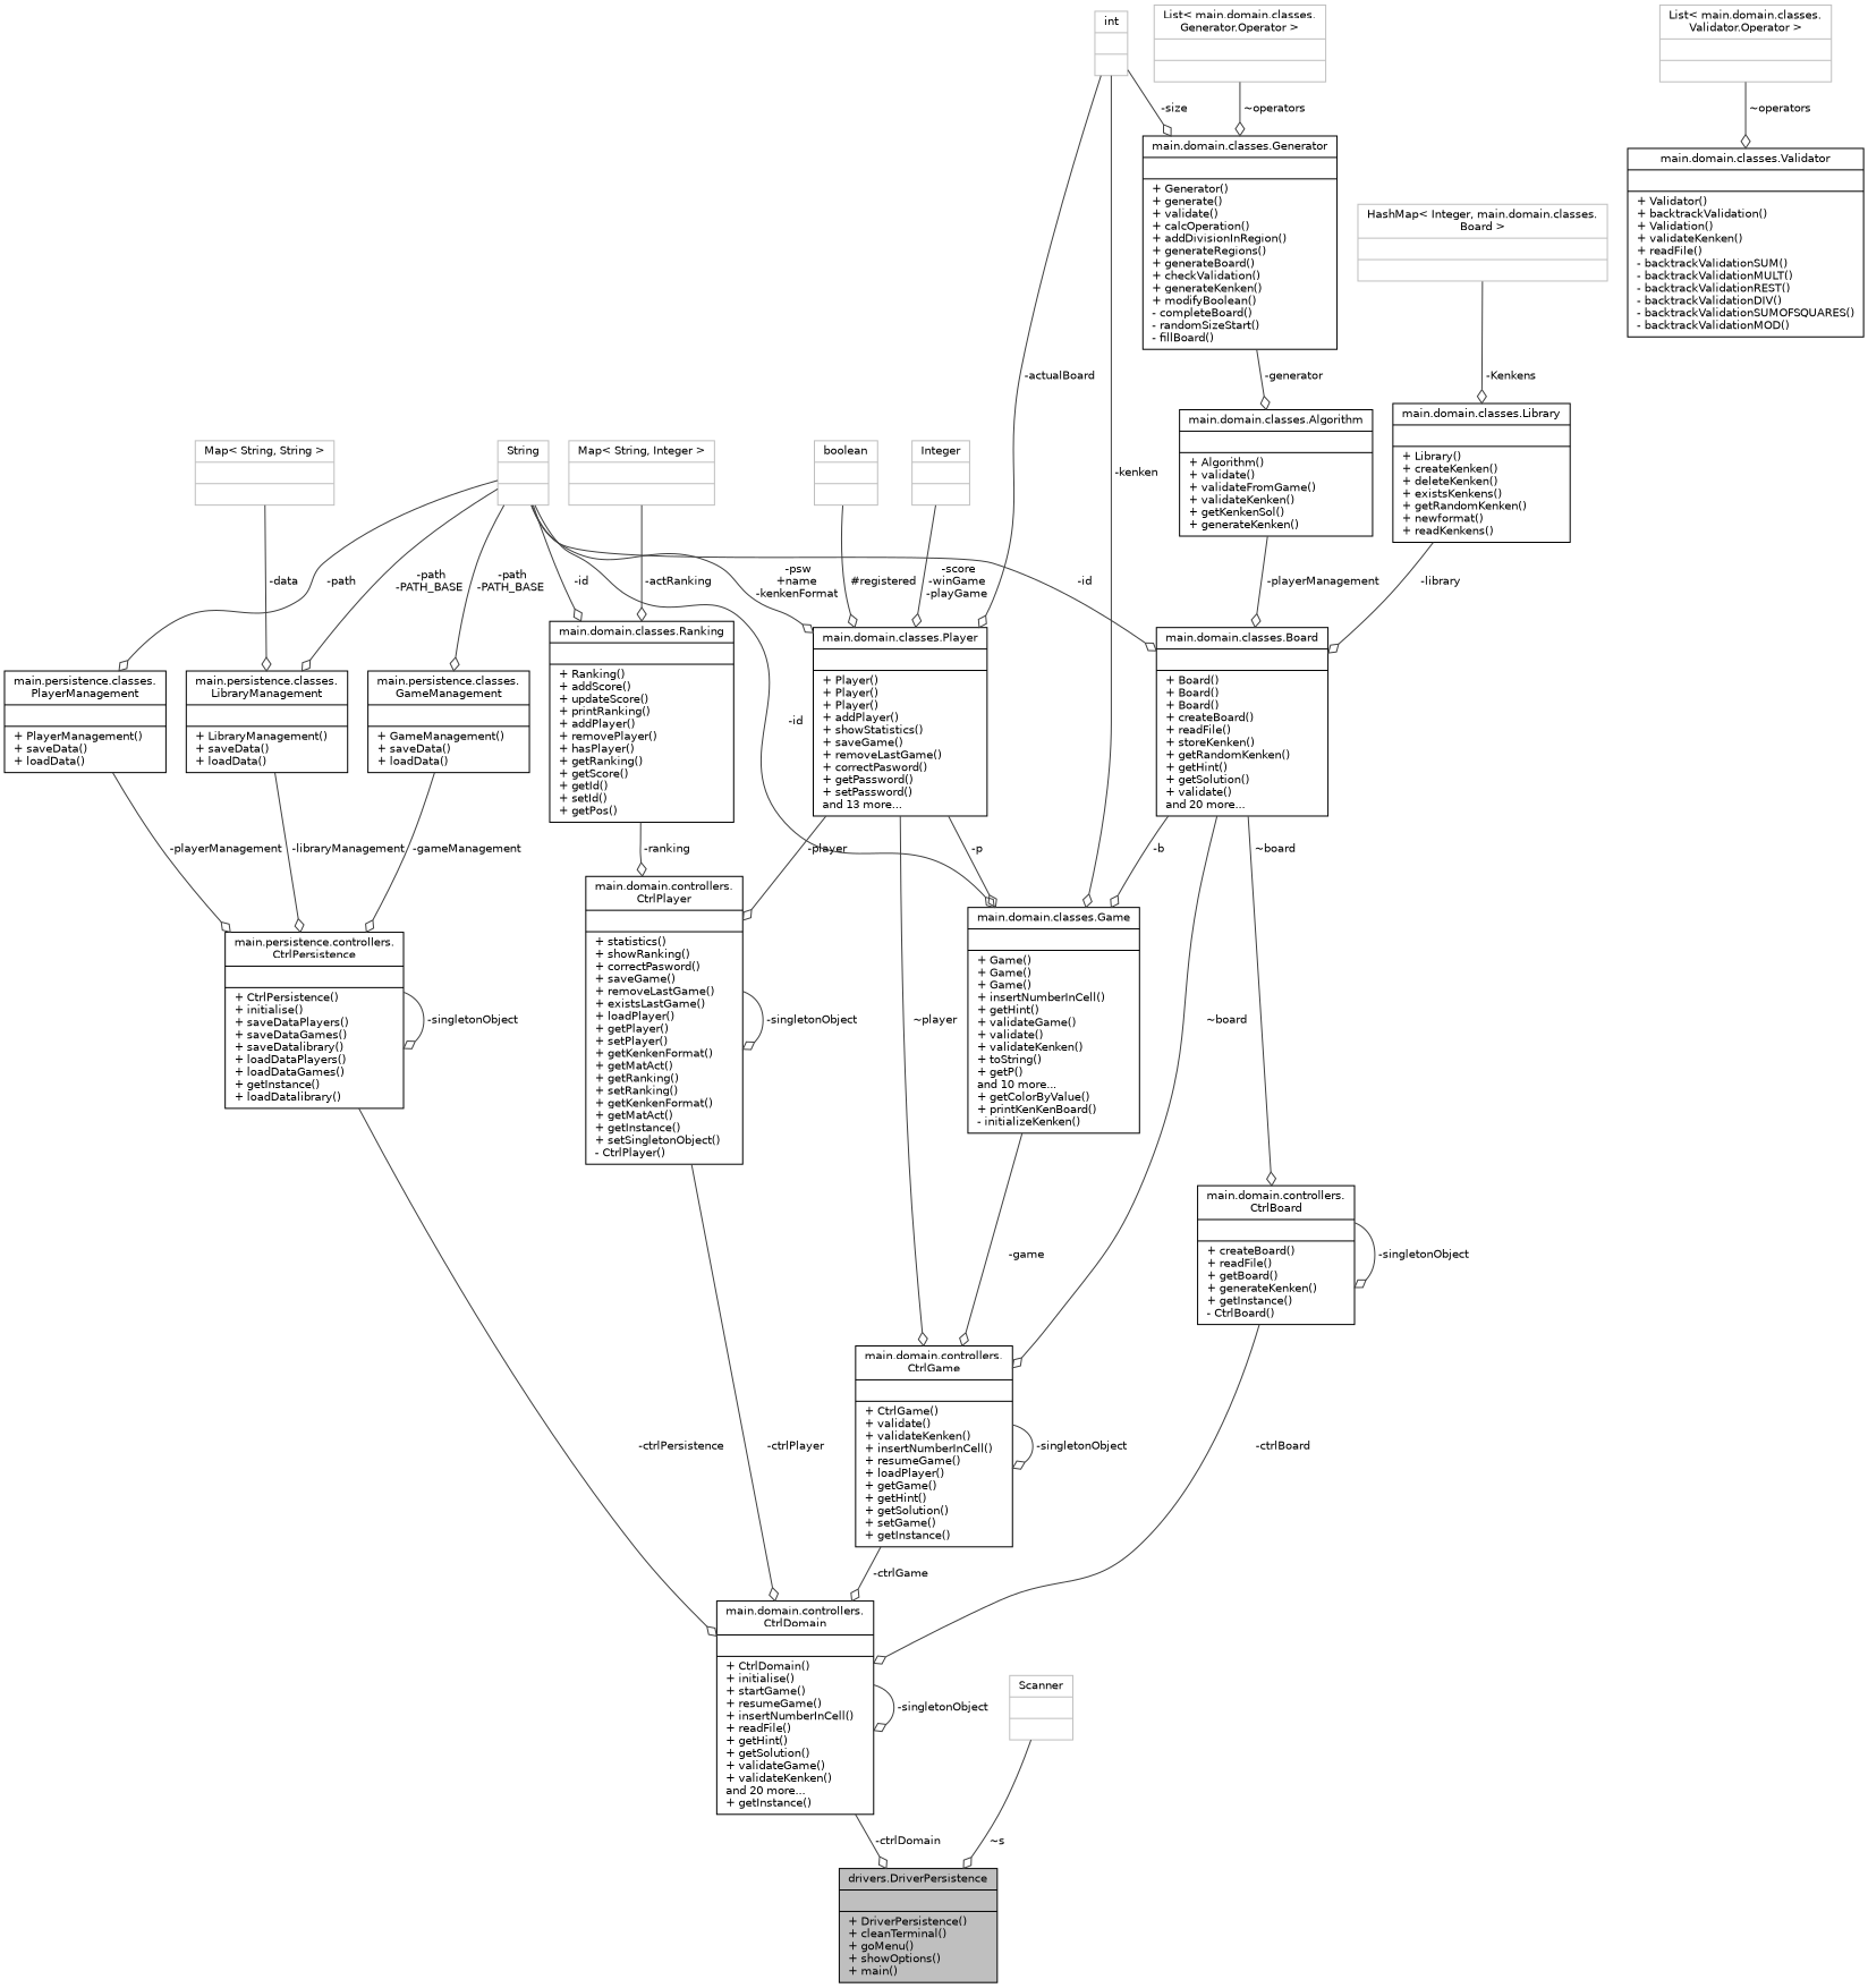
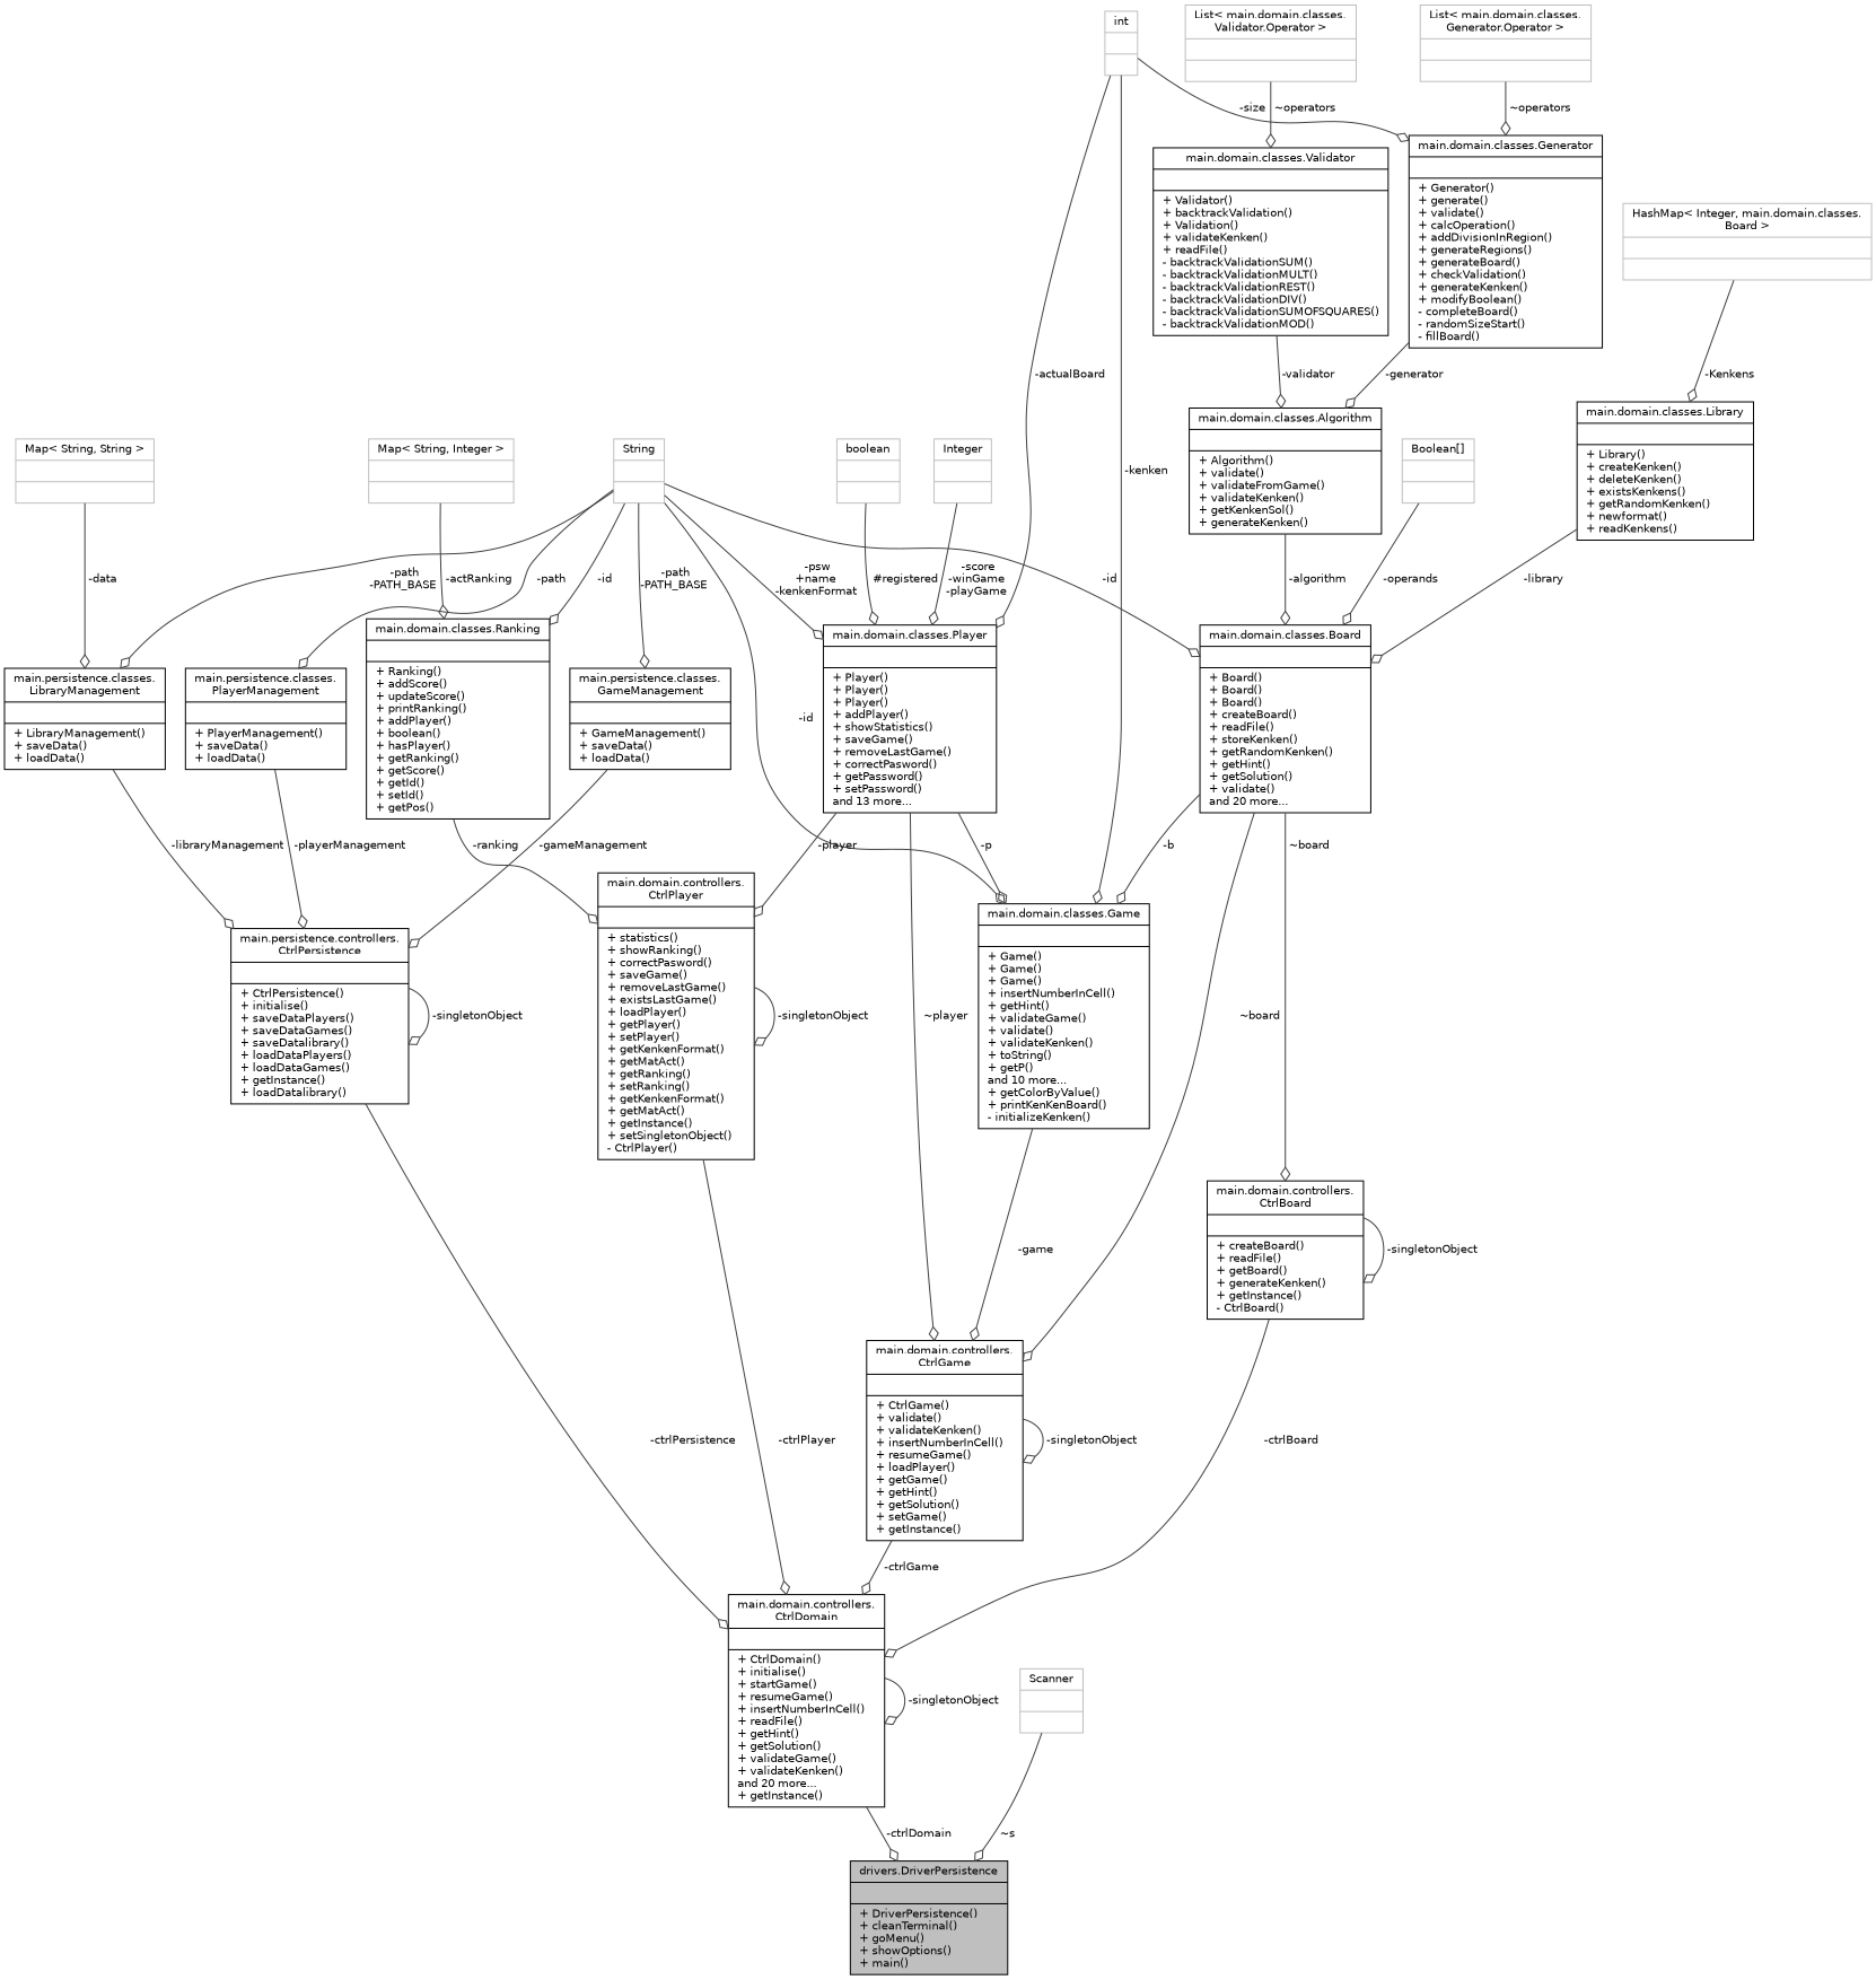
  digraph {
    node [color=black fillcolor=white fontname=Helvetica fontsize=10 shape=record style=filled]
    edge [arrowhead=odiamond color=grey25 fontname=Helvetica fontsize=10 labelfontname=Helvetica labelfontsize=10 style=solid]
    n1 [fillcolor=grey75 fontcolor=black height=0.2 label="{drivers.DriverPersistence\n||+ DriverPersistence()\l+ cleanTerminal()\l+ goMenu()\l+ showOptions()\l+ main()\l}" width=0.4]
    n2 [height=0.2 label="{main.domain.controllers.\lCtrlDomain\n||+ CtrlDomain()\l+ initialise()\l+ startGame()\l+ resumeGame()\l+ insertNumberInCell()\l+ readFile()\l+ getHint()\l+ getSolution()\l+ validateGame()\l+ validateKenken()\land 20 more...\l+ getInstance()\l}" width=0.4]
    n3 [height=0.2 label="{main.persistence.controllers.\lCtrlPersistence\n||+ CtrlPersistence()\l+ initialise()\l+ saveDataPlayers()\l+ saveDataGames()\l+ saveDatalibrary()\l+ loadDataPlayers()\l+ loadDataGames()\l+ getInstance()\l+ loadDatalibrary()\l}" width=0.4]
    n4 [height=0.2 label="{main.persistence.classes.\lPlayerManagement\n||+ PlayerManagement()\l+ saveData()\l+ loadData()\l}" width=0.4]
    n5 [color=grey75 height=0.2 label="{String\n||}" width=0.4]
    n6 [height=0.2 label="{main.persistence.classes.\lLibraryManagement\n||+ LibraryManagement()\l+ saveData()\l+ loadData()\l}" width=0.4]
    n7 [height=0.2 label="{main.persistence.classes.\lGameManagement\n||+ GameManagement()\l+ saveData()\l+ loadData()\l}" width=0.4]
    n8 [height=0.2 label="{main.domain.classes.Game\n||+ Game()\l+ Game()\l+ Game()\l+ insertNumberInCell()\l+ getHint()\l+ validateGame()\l+ validate()\l+ validateKenken()\l+ toString()\l+ getP()\land 10 more...\l+ getColorByValue()\l+ printKenKenBoard()\l- initializeKenken()\l}" width=0.4]
    n9 [height=0.2 label="{main.domain.classes.Player\n||+ Player()\l+ Player()\l+ Player()\l+ addPlayer()\l+ showStatistics()\l+ saveGame()\l+ removeLastGame()\l+ correctPasword()\l+ getPassword()\l+ setPassword()\land 13 more...\l}" width=0.4]
-   n10 [height=0.2 label="{main.domain.classes.Ranking\n||+ Ranking()\l+ addScore()\l+ updateScore()\l+ printRanking()\l+ addPlayer()\l+ removePlayer()\l+ hasPlayer()\l+ getRanking()\l+ getScore()\l+ getId()\l+ setId()\l+ getPos()\l}" width=0.4]
+   n10 [height=0.2 label="{main.domain.classes.Ranking\n||+ Ranking()\l+ addScore()\l+ updateScore()\l+ printRanking()\l+ addPlayer()\l+ boolean()\l+ hasPlayer()\l+ getRanking()\l+ getScore()\l+ getId()\l+ setId()\l+ getPos()\l}" width=0.4]
    n11 [height=0.2 label="{main.domain.classes.Board\n||+ Board()\l+ Board()\l+ Board()\l+ createBoard()\l+ readFile()\l+ storeKenken()\l+ getRandomKenken()\l+ getHint()\l+ getSolution()\l+ validate()\land 20 more...\l}" width=0.4]
    n12 [height=0.2 label="{main.domain.controllers.\lCtrlGame\n||+ CtrlGame()\l+ validate()\l+ validateKenken()\l+ insertNumberInCell()\l+ resumeGame()\l+ loadPlayer()\l+ getGame()\l+ getHint()\l+ getSolution()\l+ setGame()\l+ getInstance()\l}" width=0.4]
    n13 [height=0.2 label="{main.domain.controllers.\lCtrlPlayer\n||+ statistics()\l+ showRanking()\l+ correctPasword()\l+ saveGame()\l+ removeLastGame()\l+ existsLastGame()\l+ loadPlayer()\l+ getPlayer()\l+ setPlayer()\l+ getKenkenFormat()\l+ getMatAct()\l+ getRanking()\l+ setRanking()\l+ getKenkenFormat()\l+ getMatAct()\l+ getInstance()\l+ setSingletonObject()\l- CtrlPlayer()\l}" width=0.4]
    n14 [height=0.2 label="{main.domain.controllers.\lCtrlBoard\n||+ createBoard()\l+ readFile()\l+ getBoard()\l+ generateKenken()\l+ getInstance()\l- CtrlBoard()\l}" width=0.4]
    n15 [color=grey75 height=0.2 label="{Map\< String, String \>\n||}" width=0.4]
    n16 [color=grey75 height=0.2 label="{Integer\n||}" width=0.4]
    n17 [color=grey75 height=0.2 label="{Map\< String, Integer \>\n||}" width=0.4]
    n18 [color=grey75 height=0.2 label="{int\n||}" width=0.4]
    n19 [height=0.2 label="{main.domain.classes.Generator\n||+ Generator()\l+ generate()\l+ validate()\l+ calcOperation()\l+ addDivisionInRegion()\l+ generateRegions()\l+ generateBoard()\l+ checkValidation()\l+ generateKenken()\l+ modifyBoolean()\l- completeBoard()\l- randomSizeStart()\l- fillBoard()\l}" width=0.4]
    n20 [height=0.2 label="{main.domain.classes.Validator\n||+ Validator()\l+ backtrackValidation()\l+ Validation()\l+ validateKenken()\l+ readFile()\l- backtrackValidationSUM()\l- backtrackValidationMULT()\l- backtrackValidationREST()\l- backtrackValidationDIV()\l- backtrackValidationSUMOFSQUARES()\l- backtrackValidationMOD()\l}" width=0.4]
    n21 [height=0.2 label="{main.domain.classes.Algorithm\n||+ Algorithm()\l+ validate()\l+ validateFromGame()\l+ validateKenken()\l+ getKenkenSol()\l+ generateKenken()\l}" width=0.4]
    n22 [color=grey75 height=0.2 label="{boolean\n||}" width=0.4]
    n23 [height=0.2 label="{main.domain.classes.Library\n||+ Library()\l+ createKenken()\l+ deleteKenken()\l+ existsKenkens()\l+ getRandomKenken()\l+ newformat()\l+ readKenkens()\l}" width=0.4]
    n24 [color=grey75 height=0.2 label="{HashMap\< Integer, main.domain.classes.\lBoard \>\n||}" width=0.4]
+   n25 [color=grey75 height=0.2 label="{Boolean[]\n||}" width=0.4]
    n26 [color=grey75 height=0.2 label="{List\< main.domain.classes.\lValidator.Operator \>\n||}" width=0.4]
    n27 [color=grey75 height=0.2 label="{List\< main.domain.classes.\lGenerator.Operator \>\n||}" width=0.4]
    n28 [color=grey75 height=0.2 label="{Scanner\n||}" width=0.4]
    n2 -> n1 [label=" -ctrlDomain"]
    n2 -> n2 [label=" -singletonObject"]
    n3 -> n2 [label=" -ctrlPersistence"]
    n3 -> n3 [label=" -singletonObject"]
    n4 -> n3 [label=" -playerManagement"]
    n5 -> n4 [label=" -path"]
    n5 -> n6 [label=" -path\n-PATH_BASE"]
    n5 -> n7 [label=" -path\n-PATH_BASE"]
    n5 -> n8 [label=" -id"]
    n5 -> n9 [label=" -psw\n+name\n-kenkenFormat"]
    n5 -> n10 [label=" -id"]
    n5 -> n11 [label=" -id"]
    n6 -> n3 [label=" -libraryManagement"]
    n7 -> n3 [label=" -gameManagement"]
    n8 -> n12 [label=" -game"]
    n9 -> n8 [label=" -p"]
    n9 -> n12 [label=" ~player"]
    n9 -> n13 [label=" -player"]
    n10 -> n13 [label=" -ranking"]
    n11 -> n8 [label=" -b"]
    n11 -> n12 [label=" ~board"]
    n11 -> n14 [label=" ~board"]
    n12 -> n2 [label=" -ctrlGame"]
    n12 -> n12 [label=" -singletonObject"]
    n13 -> n2 [label=" -ctrlPlayer"]
    n13 -> n13 [label=" -singletonObject"]
    n14 -> n2 [label=" -ctrlBoard"]
    n14 -> n14 [label=" -singletonObject"]
    n15 -> n6 [label=" -data"]
    n16 -> n9 [label=" -score\n-winGame\n-playGame"]
    n17 -> n10 [label=" -actRanking"]
    n18 -> n8 [label=" -kenken"]
    n18 -> n9 [label=" -actualBoard"]
    n18 -> n19 [label=" -size"]
    n19 -> n21 [label=" -generator"]
-   n21 -> n11 [label=" -playerManagement"]
+   n20 -> n21 [label=" -validator"]
+   n21 -> n11 [label=" -algorithm"]
    n22 -> n9 [label=" #registered"]
    n23 -> n11 [label=" -library"]
    n24 -> n23 [label=" -Kenkens"]
+   n25 -> n11 [label=" -operands"]
    n26 -> n20 [label=" ~operators"]
    n27 -> n19 [label=" ~operators"]
    n28 -> n1 [label=" ~s"]
  }
